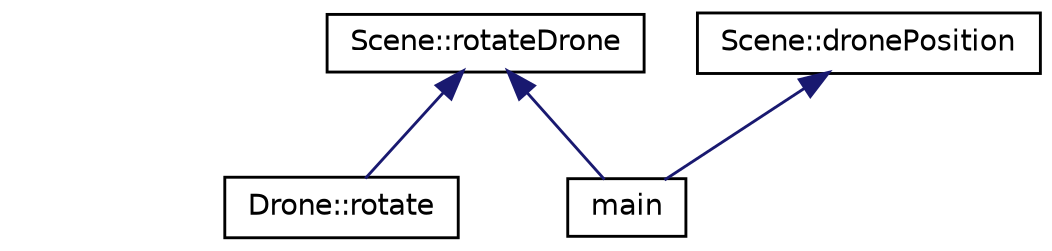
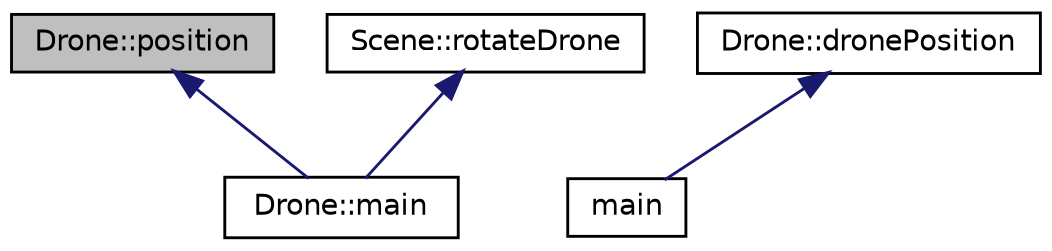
  digraph {
    rankdir=TB
    node [color=black fillcolor=white fontname=Helvetica fontsize=10 shape=record style=filled]
    edge [color=midnightblue dir=back fontname=Helvetica fontsize=10 labelfontname=Helvetica labelfontsize=10 style=solid]
-   n2 [height=0.2 label="Drone::rotate" width=0.4]
-   n3 [height=0.2 label="Scene::dronePosition" width=0.4]
+   n1 [fillcolor=grey75 fontcolor=black height=0.2 label="Drone::position" width=0.4]
+   n2 [height=0.2 label="Drone::main" width=0.4]
+   n3 [height=0.2 label="Drone::dronePosition" width=0.4]
    n4 [height=0.2 label=main width=0.4]
    n5 [height=0.2 label="Scene::rotateDrone" width=0.4]
+   n1 -> n2
    n3 -> n4
    n5 -> n2
-   n5 -> n4
  }
